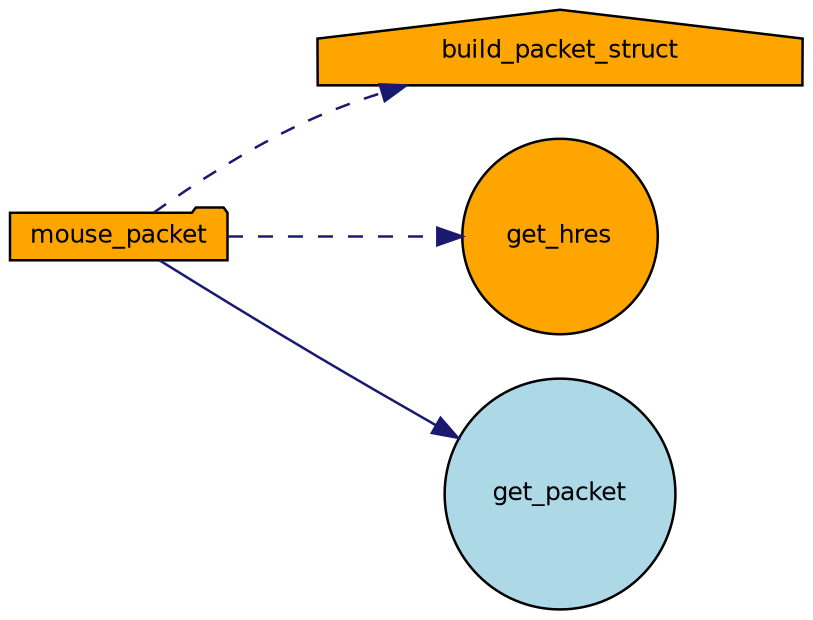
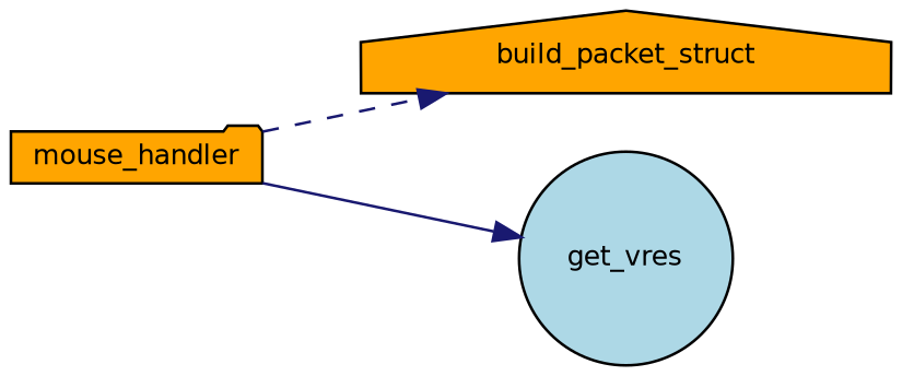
  digraph {
    rankdir=LR
    node [color=black fillcolor=orange fontname=Helvetica fontsize=10 shape=circle style=filled]
    edge [color=midnightblue fontname=Helvetica fontsize=10 labelfontname=Helvetica labelfontsize=10 style=dashed]
-   n1 [fontcolor=black height=0.2 label=mouse_packet shape=folder width=0.4]
+   n1 [fontcolor=black height=0.2 label=mouse_handler shape=folder width=0.4]
    n2 [height=0.2 label=build_packet_struct shape=house width=0.4]
-   n3 [height=0.2 label=get_hres width=0.4]
-   n4 [fillcolor=lightblue height=0.2 label=get_packet width=0.4]
+   n4 [fillcolor=lightblue height=0.2 label=get_vres width=0.4]
    n1 -> n2
-   n1 -> n3
    n1 -> n4 [style=solid]
  }
